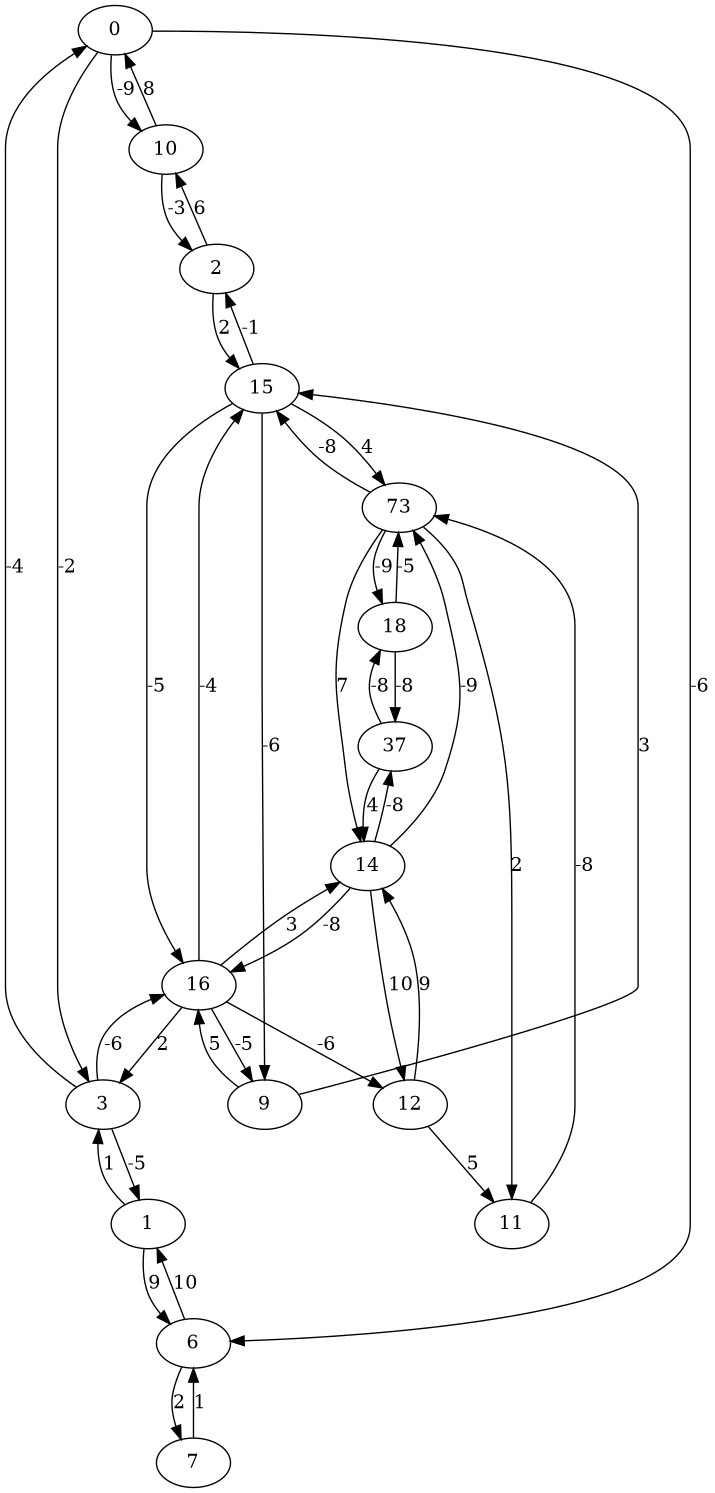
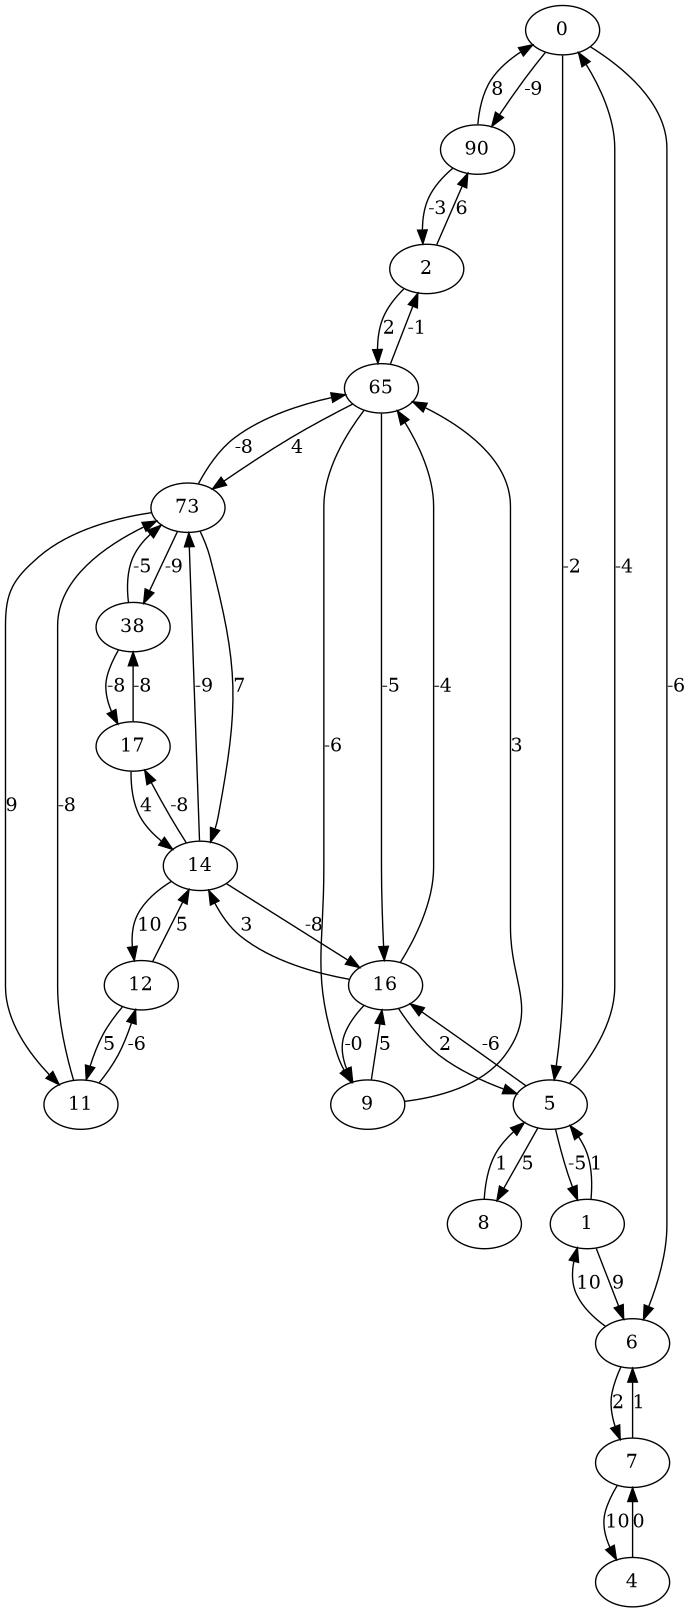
  digraph {
    policy=ShortestPath
    0
-   10
-   3
+   10 [label=90]
+   3 [label=5]
    6
    2
    1
+   8
    16
    7
-   15
+   15 [label=65]
    9
    14
+   4
    n14 [label=73]
    11
-   18
+   18 [label=38]
    12
-   17 [label=37]
+   17
    0 -> 10 [label=-9]
    0 -> 3 [label=-2]
    0 -> 6 [label=-6]
    10 -> 0 [label=8]
    10 -> 2 [label=-3]
    3 -> 0 [label=-4]
    3 -> 1 [label=-5]
+   3 -> 8 [label=5]
    3 -> 16 [label=-6]
    6 -> 1 [label=10]
    6 -> 7 [label=2]
    2 -> 10 [label=6]
    2 -> 15 [label=2]
    1 -> 3 [label=1]
    1 -> 6 [label=9]
+   8 -> 3 [label=1]
    16 -> 3 [label=2]
    16 -> 15 [label=-4]
-   16 -> 9 [label=-5]
+   16 -> 9 [label=-0]
    16 -> 14 [label=3]
    7 -> 6 [label=1]
+   7 -> 4 [label=10]
    15 -> 2 [label=-1]
    15 -> 16 [label=-5]
    15 -> 9 [label=-6]
    15 -> n14 [label=4]
    9 -> 16 [label=5]
    9 -> 15 [label=3]
    14 -> 16 [label=-8]
    14 -> n14 [label=-9]
    14 -> 12 [label=10]
    14 -> 17 [label=-8]
+   4 -> 7 [label=0]
    n14 -> 15 [label=-8]
    n14 -> 14 [label=7]
-   n14 -> 11 [label=2]
+   n14 -> 11 [label=9]
    n14 -> 18 [label=-9]
    11 -> n14 [label=-8]
-   16 -> 12 [label=-6]
+   11 -> 12 [label=-6]
    18 -> n14 [label=-5]
    18 -> 17 [label=-8]
-   12 -> 14 [label=9]
+   12 -> 14 [label=5]
    12 -> 11 [label=5]
    17 -> 14 [label=4]
    17 -> 18 [label=-8]
  }
